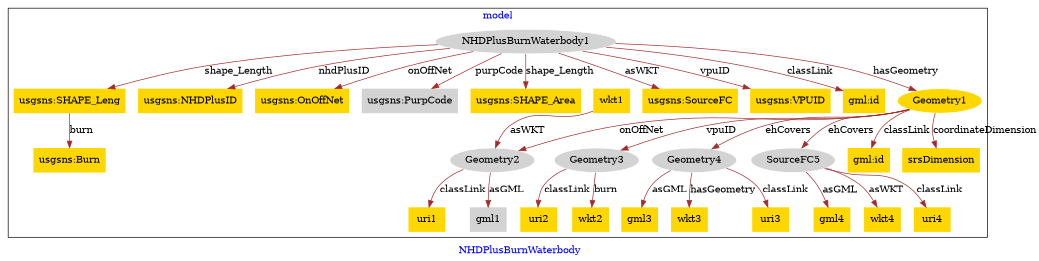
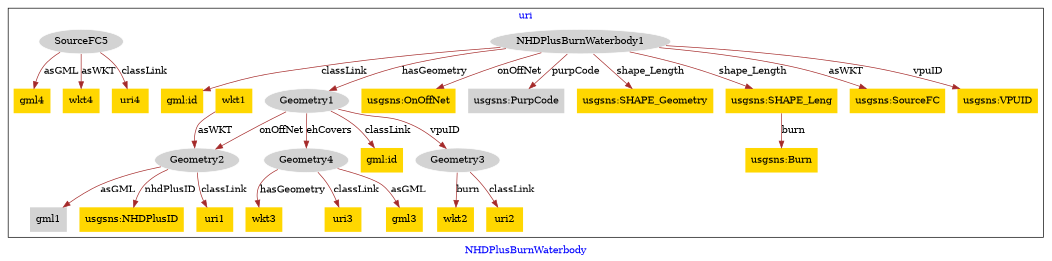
  digraph {
    fontcolor=blue
    label=NHDPlusBurnWaterbody
    remincross=true
    node [fillcolor=gold style=filled shape=plaintext]
    edge [color=brown fontcolor=black]
    n1 [color=white fillcolor=lightgray label=NHDPlusBurnWaterbody1 shape=""]
    n2 [label="usgsns:Burn"]
    n3 [label="usgsns:NHDPlusID"]
    n4 [label="usgsns:OnOffNet"]
    n5 [fillcolor=lightgray label="usgsns:PurpCode"]
-   n6 [label="usgsns:SHAPE_Area"]
+   n6 [label="usgsns:SHAPE_Geometry"]
    n7 [label="usgsns:SHAPE_Leng"]
    n8 [label="usgsns:SourceFC"]
    n9 [label="usgsns:VPUID"]
    n10 [label="gml:id"]
-   n11 [color=white label=Geometry1 shape=""]
+   n11 [color=white fillcolor=lightgray label=Geometry1 shape=""]
    n12 [label="gml:id"]
-   n13 [label=srsDimension]
    n14 [color=white fillcolor=lightgray label=Geometry2 shape=""]
    n15 [color=white fillcolor=lightgray label=Geometry3 shape=""]
    n16 [color=white fillcolor=lightgray label=Geometry4 shape=""]
    n17 [color=white fillcolor=lightgray label=SourceFC5 shape=""]
    n18 [label=uri1]
    n19 [fillcolor=lightgray label=gml1]
    n20 [label=wkt1]
    n21 [label=uri2]
    n22 [label=wkt2]
    n23 [label=uri3]
    n24 [label=gml3]
    n25 [label=wkt3]
    n26 [label=uri4]
    n27 [label=gml4]
    n28 [label=wkt4]
    subgraph cluster_1 {
-     label=model
+     label=uri
      n1
      n2
      n3
      n4
      n5
      n6
      n7
      n8
      n9
      n10
      n11
      n12
-     n13
      n14
      n15
      n16
      n17
      n18
      n19
      n20
      n21
      n22
      n23
      n24
      n25
      n26
      n27
      n28
    }
-   n1 -> n3 [label=nhdPlusID]
+   n14 -> n3 [label=nhdPlusID]
    n1 -> n4 [label=onOffNet]
    n1 -> n5 [label=purpCode]
    n1 -> n6 [label=shape_Length]
    n1 -> n7 [label=shape_Length]
    n1 -> n8 [label=asWKT]
    n1 -> n9 [label=vpuID]
    n1 -> n10 [label=classLink]
    n1 -> n11 [label=hasGeometry]
    n7 -> n2 [label=burn]
    n11 -> n12 [label=classLink]
-   n11 -> n13 [label=coordinateDimension]
    n11 -> n14 [label=onOffNet]
    n11 -> n15 [label=vpuID]
    n11 -> n16 [label=ehCovers]
-   n11 -> n17 [label=ehCovers]
    n14 -> n18 [label=classLink]
    n14 -> n19 [label=asGML]
    n15 -> n21 [label=classLink]
    n15 -> n22 [label=burn]
    n16 -> n23 [label=classLink]
    n16 -> n24 [label=asGML]
    n16 -> n25 [label=hasGeometry]
    n17 -> n26 [label=classLink]
    n17 -> n27 [label=asGML]
    n17 -> n28 [label=asWKT]
    n20 -> n14 [label=asWKT]
  }
